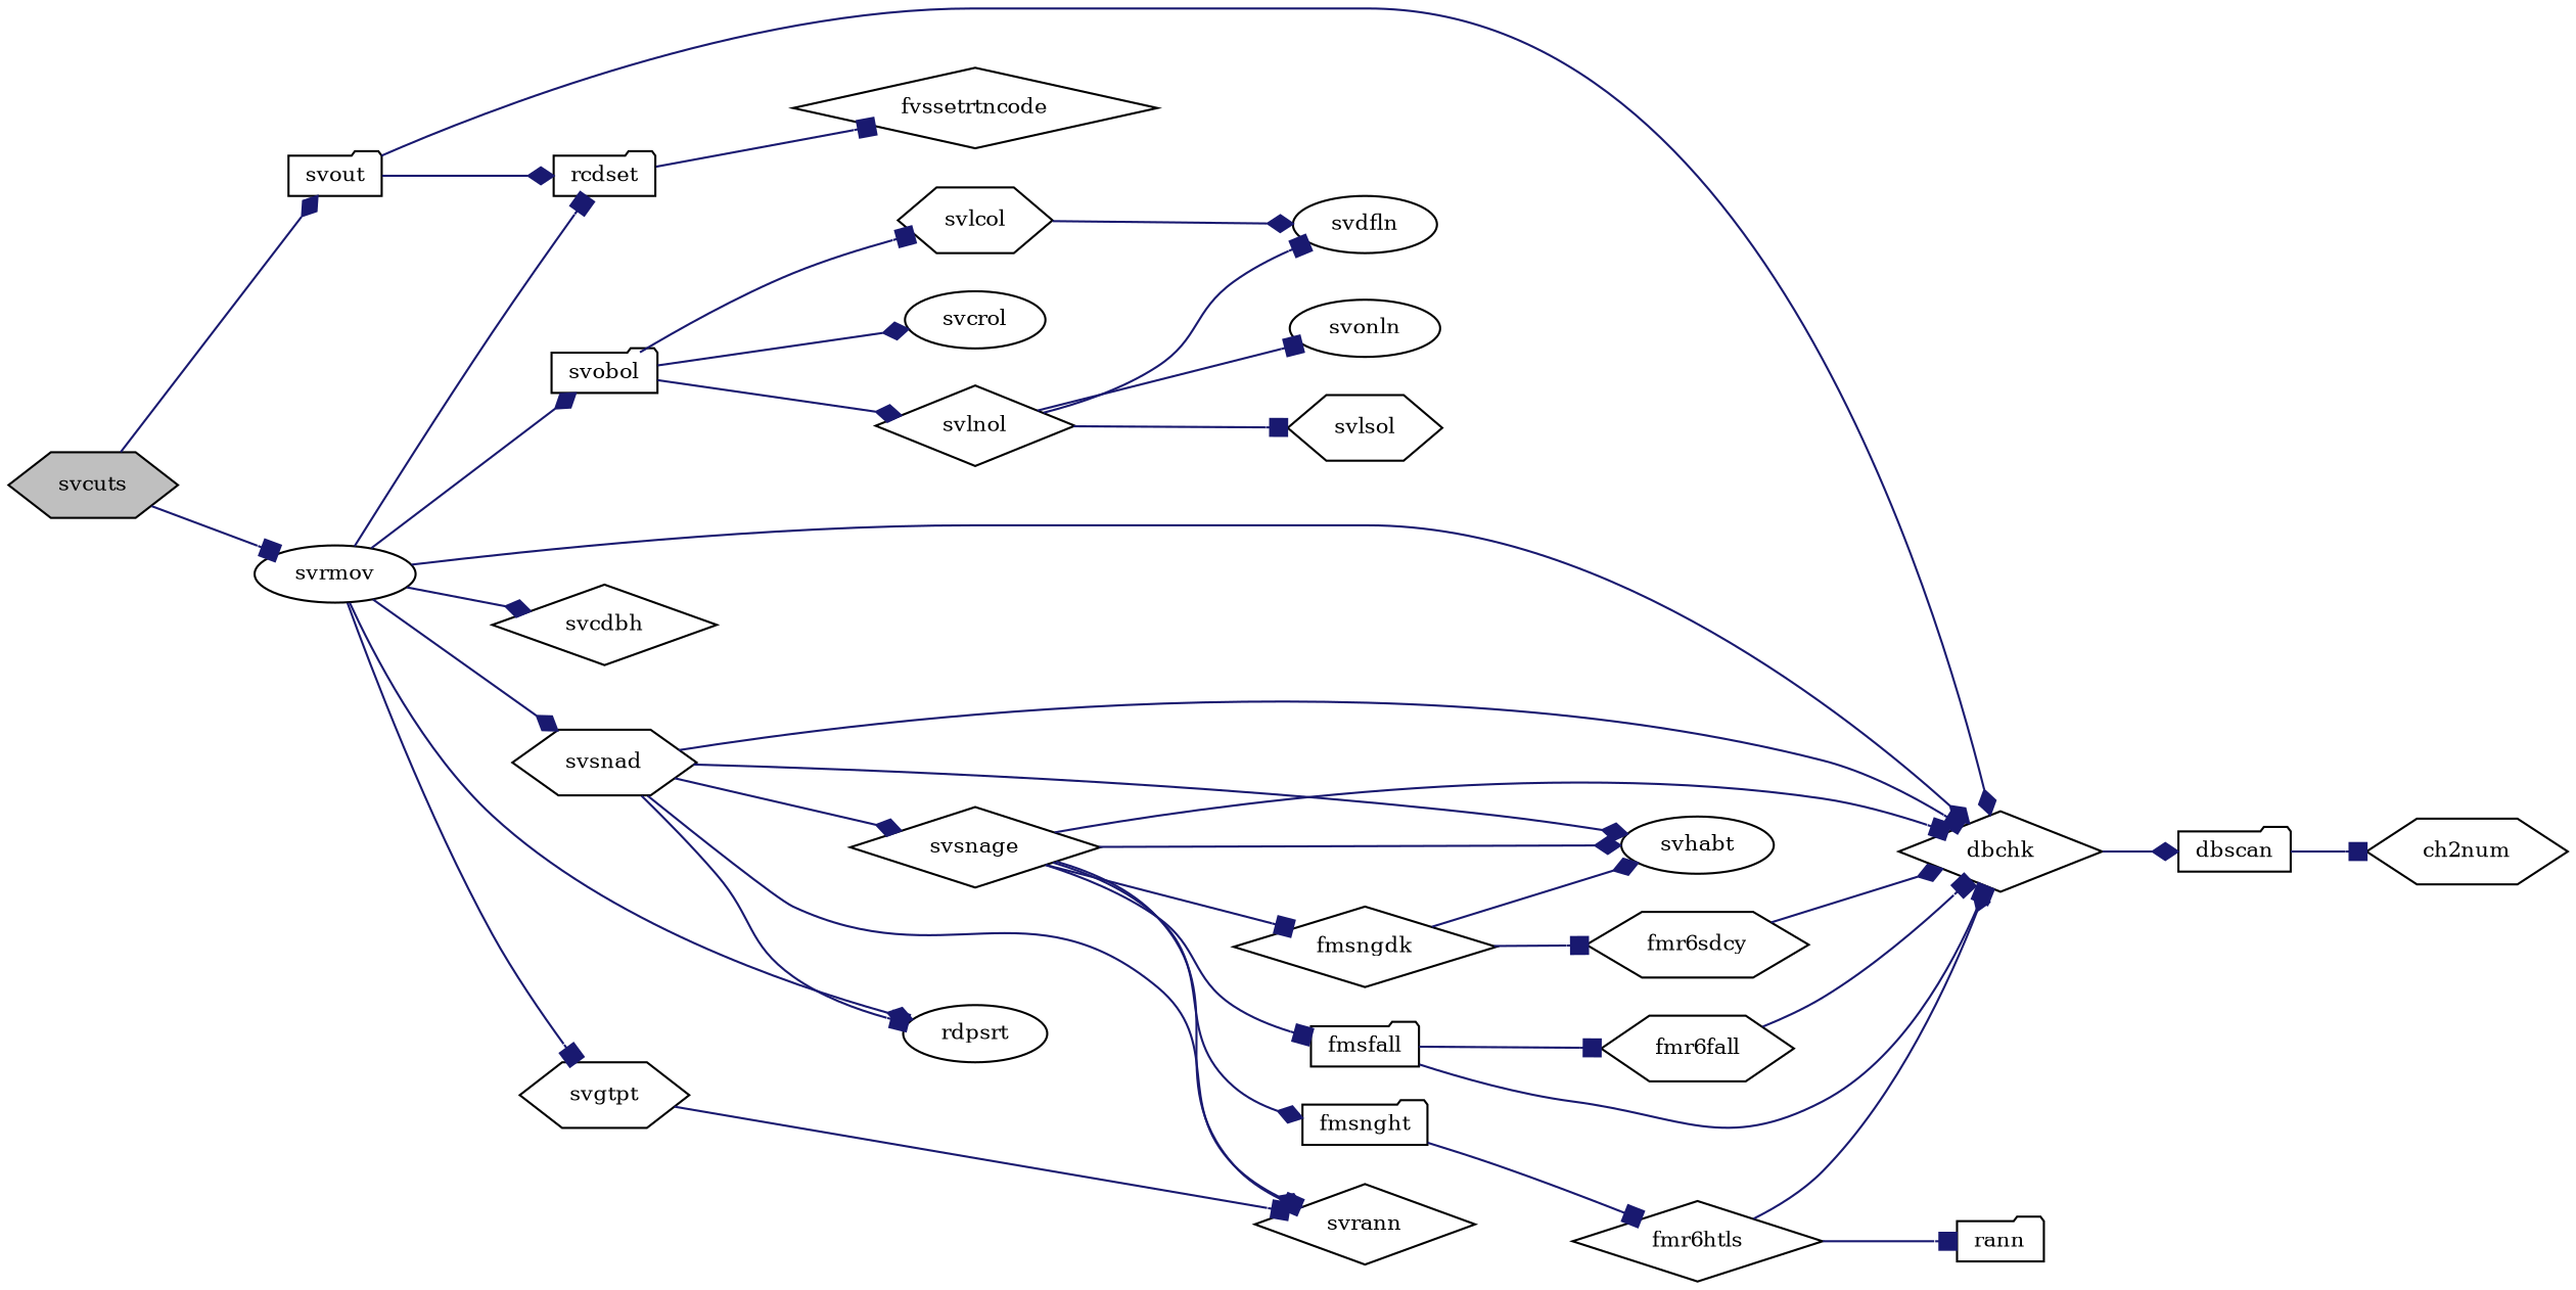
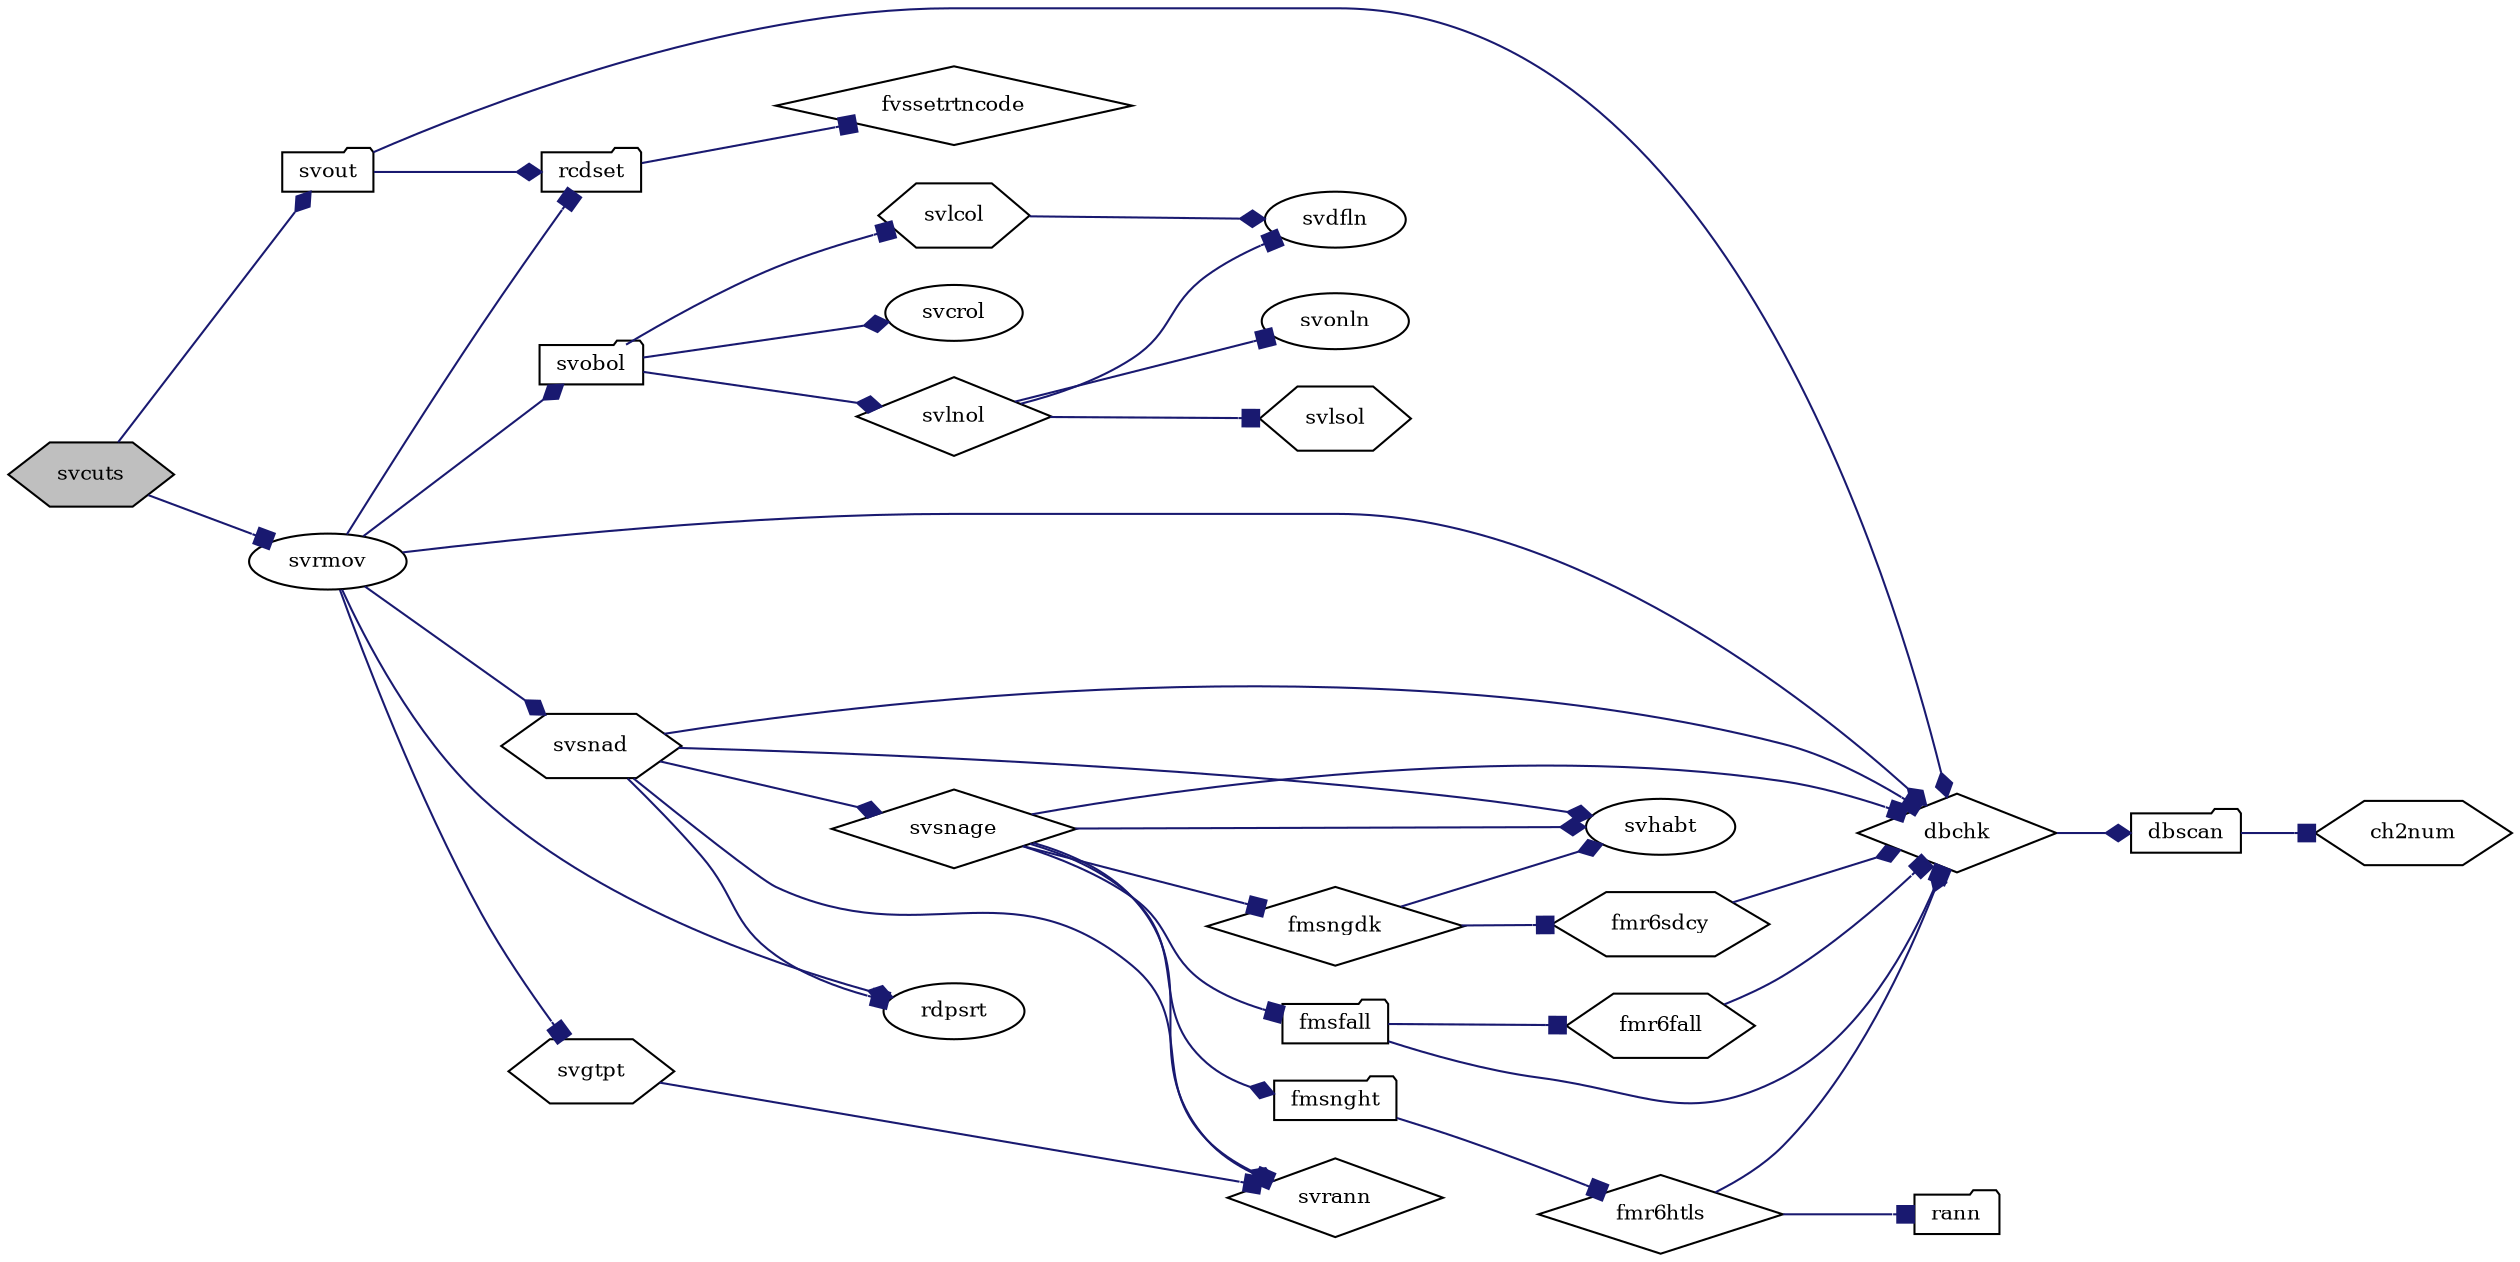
  digraph {
    fontname="DejaVu Serif"
    rankdir=LR
    node [color=black fillcolor=white fontname="DejaVu Serif" fontsize=10 shape=hexagon style=filled]
    edge [arrowhead=box color=midnightblue fontname="DejaVu Serif" fontsize=10 labelfontname=Helvetica labelfontsize=10 style=solid]
    n1 [fillcolor=grey75 fontcolor=black height=0.2 label=svcuts width=0.4]
    n2 [height=0.2 label=svrmov shape=ellipse width=0.4]
    n3 [height=0.2 label=svout shape=folder width=0.4]
    n4 [height=0.2 label=dbchk shape=diamond width=0.4]
    n5 [height=0.2 label=rdpsrt shape=ellipse width=0.4]
    n6 [height=0.2 label=svgtpt width=0.4]
    n7 [height=0.2 label=svobol shape=folder width=0.4]
    n8 [height=0.2 label=rcdset shape=folder width=0.4]
    n9 [height=0.2 label=svsnad width=0.4]
-   n10 [height=0.2 label=svcdbh shape=diamond width=0.4]
    n11 [height=0.2 label=dbscan shape=folder width=0.4]
    n12 [height=0.2 label=svrann shape=diamond width=0.4]
    n13 [height=0.2 label=svcrol shape=ellipse width=0.4]
    n14 [height=0.2 label=svlcol width=0.4]
    n15 [height=0.2 label=svlnol shape=diamond width=0.4]
    n16 [height=0.2 label=fvssetrtncode shape=diamond width=0.4]
    n17 [height=0.2 label=svhabt shape=ellipse width=0.4]
    n18 [height=0.2 label=svsnage shape=diamond width=0.4]
    n19 [height=0.2 label=ch2num width=0.4]
    n20 [height=0.2 label=svdfln shape=ellipse width=0.4]
    n21 [height=0.2 label=svlsol width=0.4]
    n22 [height=0.2 label=svonln shape=ellipse width=0.4]
    n23 [height=0.2 label=fmsfall shape=folder width=0.4]
    n24 [height=0.2 label=fmsnght shape=folder width=0.4]
    n25 [height=0.2 label=fmsngdk shape=diamond width=0.4]
    n26 [height=0.2 label=fmr6fall width=0.4]
    n27 [height=0.2 label=fmr6htls shape=diamond width=0.4]
    n28 [height=0.2 label=fmr6sdcy width=0.4]
    n29 [height=0.2 label=rann shape=folder width=0.4]
    n1 -> n2
    n1 -> n3 [arrowhead=diamond]
    n2 -> n4 [arrowhead=diamond]
    n2 -> n5 [arrowhead=diamond]
    n2 -> n6
    n2 -> n7 [arrowhead=diamond]
    n2 -> n8
    n2 -> n9 [arrowhead=diamond]
-   n2 -> n10 [arrowhead=diamond]
    n3 -> n4 [arrowhead=diamond]
    n3 -> n8 [arrowhead=diamond]
    n4 -> n11 [arrowhead=diamond]
    n6 -> n12
    n7 -> n13 [arrowhead=diamond]
    n7 -> n14
    n7 -> n15 [arrowhead=diamond]
    n8 -> n16
    n9 -> n4
    n9 -> n5
    n9 -> n12 [arrowhead=diamond]
    n9 -> n17 [arrowhead=diamond]
    n9 -> n18 [arrowhead=diamond]
    n11 -> n19
    n14 -> n20 [arrowhead=diamond]
    n15 -> n20
    n15 -> n21
    n15 -> n22
    n18 -> n4
    n18 -> n12
    n18 -> n17 [arrowhead=diamond]
    n18 -> n23
    n18 -> n24 [arrowhead=diamond]
    n18 -> n25
    n23 -> n4
    n23 -> n26
    n24 -> n27
    n25 -> n17 [arrowhead=diamond]
    n25 -> n28
    n26 -> n4
    n27 -> n4 [arrowhead=diamond]
    n27 -> n29
    n28 -> n4 [arrowhead=diamond]
  }
